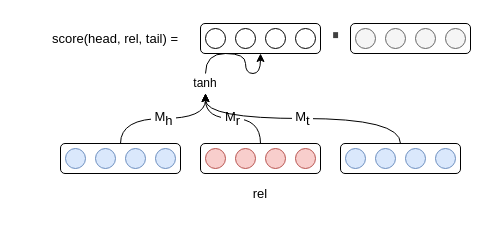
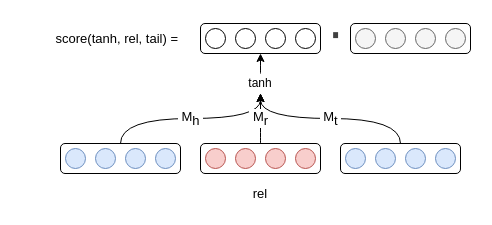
  <mxCell id="0" />
  <mxCell id="1" parent="0" />
  <mxCell id="2" value="&amp;nbsp;M&lt;font style=&quot;font-size: 13px;&quot;&gt;&lt;sub style=&quot;font-size: 13px;&quot;&gt;h&lt;/sub&gt;&lt;/font&gt;&amp;nbsp;" style="edgeStyle=orthogonalEdgeStyle;rounded=0;orthogonalLoop=1;jettySize=auto;html=1;exitX=0.5;exitY=0;exitDx=0;exitDy=0;entryX=0.5;entryY=1;entryDx=0;entryDy=0;curved=1;fontFamily=Helvetica;fontSize=13;" parent="1" source="3" target="27" edge="1"><mxGeometry relative="1" as="geometry" /></mxCell>
  <mxCell id="3" value="" style="rounded=1;whiteSpace=wrap;html=1;" parent="1" vertex="1"><mxGeometry x="60" y="143" width="120" height="30" as="geometry" /></mxCell>
  <mxCell id="4" value="" style="ellipse;whiteSpace=wrap;html=1;aspect=fixed;fillColor=#dae8fc;strokeColor=#6c8ebf;" parent="1" vertex="1"><mxGeometry x="65" y="148" width="20" height="20" as="geometry" /></mxCell>
  <mxCell id="5" value="" style="ellipse;whiteSpace=wrap;html=1;aspect=fixed;fillColor=#dae8fc;strokeColor=#6c8ebf;" parent="1" vertex="1"><mxGeometry x="95" y="148" width="20" height="20" as="geometry" /></mxCell>
  <mxCell id="6" value="" style="ellipse;whiteSpace=wrap;html=1;aspect=fixed;fillColor=#dae8fc;strokeColor=#6c8ebf;" parent="1" vertex="1"><mxGeometry x="125" y="148" width="20" height="20" as="geometry" /></mxCell>
  <mxCell id="7" value="" style="ellipse;whiteSpace=wrap;html=1;aspect=fixed;fillColor=#dae8fc;strokeColor=#6c8ebf;" parent="1" vertex="1"><mxGeometry x="155" y="148" width="20" height="20" as="geometry" /></mxCell>
  <mxCell id="8" value="&amp;nbsp;M&lt;sub style=&quot;font-size: 13px;&quot;&gt;r&lt;/sub&gt;&amp;nbsp;" style="edgeStyle=orthogonalEdgeStyle;curved=1;rounded=0;orthogonalLoop=1;jettySize=auto;html=1;exitX=0.5;exitY=0;exitDx=0;exitDy=0;entryX=0.5;entryY=1;entryDx=0;entryDy=0;fontFamily=Helvetica;fontSize=13;" parent="1" source="9" target="27" edge="1"><mxGeometry relative="1" as="geometry" /></mxCell>
  <mxCell id="9" value="" style="rounded=1;whiteSpace=wrap;html=1;" parent="1" vertex="1"><mxGeometry x="200" y="143" width="120" height="30" as="geometry" /></mxCell>
  <mxCell id="10" value="" style="ellipse;whiteSpace=wrap;html=1;aspect=fixed;fillColor=#f8cecc;strokeColor=#b85450;" parent="1" vertex="1"><mxGeometry x="205" y="148" width="20" height="20" as="geometry" /></mxCell>
  <mxCell id="11" value="" style="ellipse;whiteSpace=wrap;html=1;aspect=fixed;fillColor=#f8cecc;strokeColor=#b85450;" parent="1" vertex="1"><mxGeometry x="235" y="148" width="20" height="20" as="geometry" /></mxCell>
  <mxCell id="12" value="" style="ellipse;whiteSpace=wrap;html=1;aspect=fixed;fillColor=#f8cecc;strokeColor=#b85450;" parent="1" vertex="1"><mxGeometry x="265" y="148" width="20" height="20" as="geometry" /></mxCell>
  <mxCell id="13" value="" style="ellipse;whiteSpace=wrap;html=1;aspect=fixed;fillColor=#f8cecc;strokeColor=#b85450;" parent="1" vertex="1"><mxGeometry x="295" y="148" width="20" height="20" as="geometry" /></mxCell>
  <mxCell id="14" value="&amp;nbsp;M&lt;sub style=&quot;font-size: 13px;&quot;&gt;t&lt;/sub&gt;&amp;nbsp;" style="edgeStyle=orthogonalEdgeStyle;curved=1;rounded=0;orthogonalLoop=1;jettySize=auto;html=1;exitX=0.5;exitY=0;exitDx=0;exitDy=0;entryX=0.5;entryY=1;entryDx=0;entryDy=0;fontFamily=Helvetica;fontSize=13;" parent="1" source="15" target="27" edge="1"><mxGeometry relative="1" as="geometry"><mxPoint x="260" y="103" as="targetPoint" /></mxGeometry></mxCell>
  <mxCell id="15" value="" style="rounded=1;whiteSpace=wrap;html=1;" parent="1" vertex="1"><mxGeometry x="340" y="143" width="120" height="30" as="geometry" /></mxCell>
  <mxCell id="16" value="" style="ellipse;whiteSpace=wrap;html=1;aspect=fixed;fillColor=#dae8fc;strokeColor=#6c8ebf;" parent="1" vertex="1"><mxGeometry x="345" y="148" width="20" height="20" as="geometry" /></mxCell>
  <mxCell id="17" value="" style="ellipse;whiteSpace=wrap;html=1;aspect=fixed;fillColor=#dae8fc;strokeColor=#6c8ebf;" parent="1" vertex="1"><mxGeometry x="375" y="148" width="20" height="20" as="geometry" /></mxCell>
  <mxCell id="18" value="" style="ellipse;whiteSpace=wrap;html=1;aspect=fixed;fillColor=#dae8fc;strokeColor=#6c8ebf;" parent="1" vertex="1"><mxGeometry x="405" y="148" width="20" height="20" as="geometry" /></mxCell>
  <mxCell id="19" value="" style="ellipse;whiteSpace=wrap;html=1;aspect=fixed;fillColor=#dae8fc;strokeColor=#6c8ebf;" parent="1" vertex="1"><mxGeometry x="435" y="148" width="20" height="20" as="geometry" /></mxCell>
  <mxCell id="20" value="" style="rounded=1;whiteSpace=wrap;html=1;" parent="1" vertex="1"><mxGeometry x="200" y="23" width="120" height="30" as="geometry" /></mxCell>
  <mxCell id="21" value="" style="ellipse;whiteSpace=wrap;html=1;aspect=fixed;" parent="1" vertex="1"><mxGeometry x="205" y="28" width="20" height="20" as="geometry" /></mxCell>
  <mxCell id="22" value="" style="ellipse;whiteSpace=wrap;html=1;aspect=fixed;" parent="1" vertex="1"><mxGeometry x="235" y="28" width="20" height="20" as="geometry" /></mxCell>
  <mxCell id="23" value="" style="ellipse;whiteSpace=wrap;html=1;aspect=fixed;" parent="1" vertex="1"><mxGeometry x="265" y="28" width="20" height="20" as="geometry" /></mxCell>
  <mxCell id="24" value="" style="ellipse;whiteSpace=wrap;html=1;aspect=fixed;" parent="1" vertex="1"><mxGeometry x="295" y="28" width="20" height="20" as="geometry" /></mxCell>
  <mxCell id="25" value="rel" style="text;html=1;strokeColor=none;fillColor=none;align=center;verticalAlign=middle;whiteSpace=wrap;rounded=0;fontFamily=Helvetica;fontSize=13;" parent="1" vertex="1"><mxGeometry x="240" y="183" width="40" height="20" as="geometry" /></mxCell>
  <mxCell id="26" style="edgeStyle=orthogonalEdgeStyle;curved=1;rounded=0;orthogonalLoop=1;jettySize=auto;html=1;exitX=0.5;exitY=0;exitDx=0;exitDy=0;entryX=0.5;entryY=1;entryDx=0;entryDy=0;fontFamily=Helvetica;fontSize=13;" parent="1" source="27" target="20" edge="1"><mxGeometry relative="1" as="geometry" /></mxCell>
- <mxCell id="27" value="tanh" style="text;html=1;strokeColor=none;fillColor=none;align=center;verticalAlign=middle;whiteSpace=wrap;rounded=0;" parent="1" vertex="1"><mxGeometry x="185" y="73" width="40" height="20" as="geometry" /></mxCell>
+ <mxCell id="27" value="tanh" style="text;html=1;strokeColor=none;fillColor=none;align=center;verticalAlign=middle;whiteSpace=wrap;rounded=0;" parent="1" vertex="1"><mxGeometry x="240" y="73" width="40" height="20" as="geometry" /></mxCell>
  <mxCell id="28" value="" style="rounded=1;whiteSpace=wrap;html=1;" parent="1" vertex="1"><mxGeometry x="350" y="23" width="120" height="30" as="geometry" /></mxCell>
  <mxCell id="29" value="" style="ellipse;whiteSpace=wrap;html=1;aspect=fixed;fillColor=#f5f5f5;strokeColor=#666666;fontColor=#333333;" parent="1" vertex="1"><mxGeometry x="355" y="28" width="20" height="20" as="geometry" /></mxCell>
  <mxCell id="30" value="" style="ellipse;whiteSpace=wrap;html=1;aspect=fixed;fillColor=#f5f5f5;strokeColor=#666666;fontColor=#333333;" parent="1" vertex="1"><mxGeometry x="385" y="28" width="20" height="20" as="geometry" /></mxCell>
  <mxCell id="31" value="" style="ellipse;whiteSpace=wrap;html=1;aspect=fixed;fillColor=#f5f5f5;strokeColor=#666666;fontColor=#333333;" parent="1" vertex="1"><mxGeometry x="415" y="28" width="20" height="20" as="geometry" /></mxCell>
  <mxCell id="32" value="" style="ellipse;whiteSpace=wrap;html=1;aspect=fixed;fillColor=#f5f5f5;strokeColor=#666666;fontColor=#333333;" parent="1" vertex="1"><mxGeometry x="445" y="28" width="20" height="20" as="geometry" /></mxCell>
  <mxCell id="33" value="&lt;span style=&quot;color: rgb(64 , 64 , 64) ; font-family: , &amp;#34;blinkmacsystemfont&amp;#34; , &amp;#34;helvetica neue&amp;#34; , &amp;#34;helvetica&amp;#34; , &amp;#34;arial&amp;#34; , sans-serif ; font-size: 48px ; background-color: rgb(255 , 255 , 255)&quot;&gt;⋅&lt;/span&gt;" style="text;html=1;align=center;verticalAlign=middle;resizable=0;points=[];autosize=1;" parent="1" vertex="1"><mxGeometry x="320" y="20" width="30" height="30" as="geometry" /></mxCell>
- <mxCell id="34" value="&lt;font style=&quot;font-size: 13px;&quot;&gt;score(head, rel, tail) =&lt;/font&gt;" style="text;html=1;strokeColor=none;fillColor=none;align=right;verticalAlign=middle;whiteSpace=wrap;rounded=0;fontFamily=Helvetica;fontSize=13;" parent="1" vertex="1"><mxGeometry x="20" y="28" width="160" height="20" as="geometry" /></mxCell>
+ <mxCell id="34" value="&lt;font style=&quot;font-size: 13px;&quot;&gt;score(tanh, rel, tail) =&lt;/font&gt;" style="text;html=1;strokeColor=none;fillColor=none;align=right;verticalAlign=middle;whiteSpace=wrap;rounded=0;fontFamily=Helvetica;fontSize=13;" parent="1" vertex="1"><mxGeometry x="20" y="28" width="160" height="20" as="geometry" /></mxCell>
